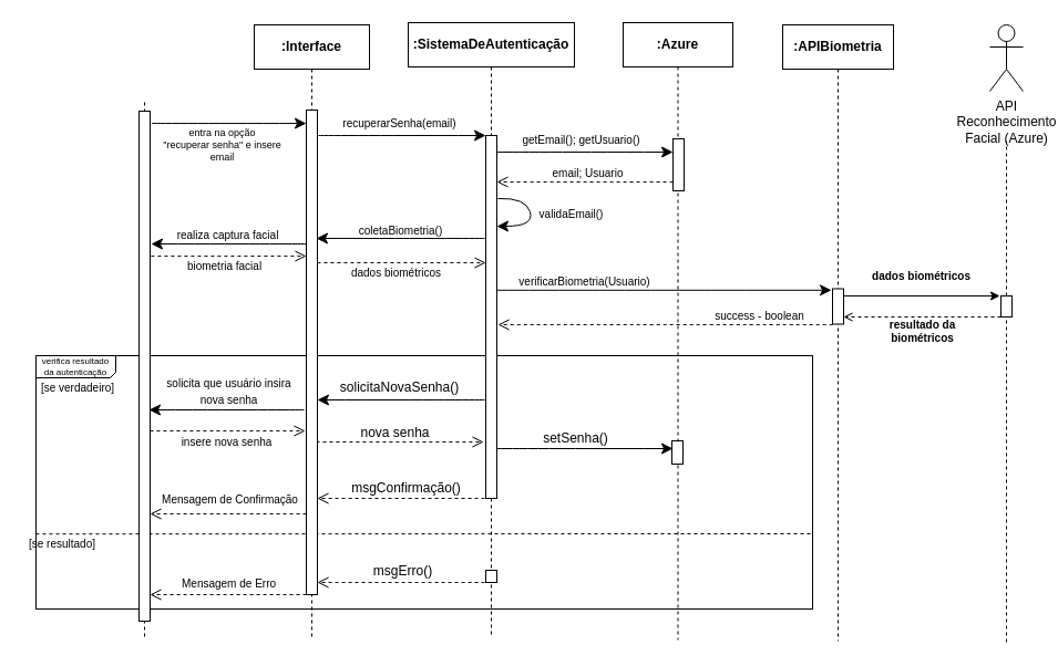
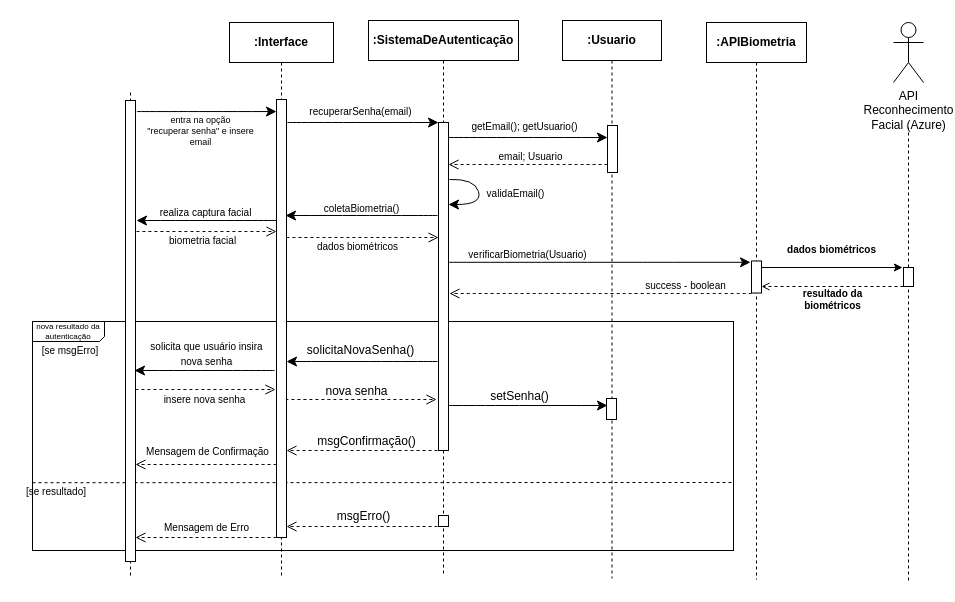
  <mxCell id="0" />
  <mxCell id="1" parent="0" />
  <mxCell id="2" value="" style="endArrow=none;dashed=1;html=1;rounded=0;" edge="1" parent="1"><mxGeometry width="50" height="50" relative="1" as="geometry"><mxPoint x="130" y="575" as="sourcePoint" /><mxPoint x="130" y="90" as="targetPoint" /></mxGeometry></mxCell>
- <mxCell id="3" value="&lt;b&gt;:Azure&lt;/b&gt;" style="shape=umlLifeline;perimeter=lifelinePerimeter;whiteSpace=wrap;html=1;container=0;dropTarget=0;collapsible=0;recursiveResize=0;outlineConnect=0;portConstraint=eastwest;newEdgeStyle={&quot;edgeStyle&quot;:&quot;elbowEdgeStyle&quot;,&quot;elbow&quot;:&quot;vertical&quot;,&quot;curved&quot;:0,&quot;rounded&quot;:0};" vertex="1" parent="1"><mxGeometry x="562" y="20" width="99" height="558" as="geometry" /></mxCell>
+ <mxCell id="3" value="&lt;b&gt;:Usuario&lt;/b&gt;" style="shape=umlLifeline;perimeter=lifelinePerimeter;whiteSpace=wrap;html=1;container=0;dropTarget=0;collapsible=0;recursiveResize=0;outlineConnect=0;portConstraint=eastwest;newEdgeStyle={&quot;edgeStyle&quot;:&quot;elbowEdgeStyle&quot;,&quot;elbow&quot;:&quot;vertical&quot;,&quot;curved&quot;:0,&quot;rounded&quot;:0};" vertex="1" parent="1"><mxGeometry x="562" y="20" width="99" height="558" as="geometry" /></mxCell>
  <mxCell id="4" value="" style="rounded=0;whiteSpace=wrap;html=1;fillColor=none;" vertex="1" parent="3"><mxGeometry x="-530" y="301" width="701" height="229" as="geometry" /></mxCell>
  <mxCell id="5" value="" style="html=1;points=[];perimeter=orthogonalPerimeter;outlineConnect=0;targetShapes=umlLifeline;portConstraint=eastwest;newEdgeStyle={&quot;edgeStyle&quot;:&quot;elbowEdgeStyle&quot;,&quot;elbow&quot;:&quot;vertical&quot;,&quot;curved&quot;:0,&quot;rounded&quot;:0};" vertex="1" parent="3"><mxGeometry x="45" y="105" width="10" height="47" as="geometry" /></mxCell>
  <mxCell id="6" value="" style="html=1;points=[];perimeter=orthogonalPerimeter;outlineConnect=0;targetShapes=umlLifeline;portConstraint=eastwest;newEdgeStyle={&quot;edgeStyle&quot;:&quot;elbowEdgeStyle&quot;,&quot;elbow&quot;:&quot;vertical&quot;,&quot;curved&quot;:0,&quot;rounded&quot;:0};" vertex="1" parent="3"><mxGeometry x="44" y="378" width="10" height="21" as="geometry" /></mxCell>
  <mxCell id="7" value="" style="endArrow=open;html=1;rounded=0;fontSize=12;startSize=8;endSize=8;curved=1;dashed=1;endFill=0;" edge="1" parent="3"><mxGeometry width="50" height="50" relative="1" as="geometry"><mxPoint x="-125" y="506" as="sourcePoint" /><mxPoint x="-276" y="506" as="targetPoint" /></mxGeometry></mxCell>
  <mxCell id="8" value="msgErro()" style="edgeLabel;html=1;align=center;verticalAlign=middle;resizable=0;points=[];fontSize=12;" vertex="1" connectable="0" parent="7"><mxGeometry x="0.13" y="-2" relative="1" as="geometry"><mxPoint x="10" y="-9" as="offset" /></mxGeometry></mxCell>
  <mxCell id="9" value="" style="endArrow=classic;html=1;rounded=0;fontFamily=Helvetica;fontSize=12;fontColor=default;autosize=1;resizable=0;startSize=8;endSize=8;curved=1;endFill=1;" edge="1" parent="3"><mxGeometry width="50" height="50" relative="1" as="geometry"><mxPoint x="-125" y="341" as="sourcePoint" /><mxPoint x="-276" y="341" as="targetPoint" /></mxGeometry></mxCell>
  <mxCell id="10" value="solicitaNovaSenha()" style="edgeLabel;html=1;align=center;verticalAlign=middle;resizable=0;points=[];fontSize=12;fontFamily=Helvetica;fontColor=default;autosize=1;fillColor=none;gradientColor=none;" vertex="1" connectable="0" parent="9"><mxGeometry x="0.075" y="2" width="130" height="30" relative="1" as="geometry"><mxPoint x="-61" y="-28" as="offset" /></mxGeometry></mxCell>
  <mxCell id="11" value="" style="endArrow=open;html=1;rounded=0;fontSize=12;startSize=8;endSize=8;curved=1;dashed=1;endFill=0;" edge="1" parent="3"><mxGeometry width="50" height="50" relative="1" as="geometry"><mxPoint x="-277" y="379" as="sourcePoint" /><mxPoint x="-126" y="379" as="targetPoint" /></mxGeometry></mxCell>
  <mxCell id="12" value="nova senha" style="edgeLabel;html=1;align=center;verticalAlign=middle;resizable=0;points=[];fontSize=12;" vertex="1" connectable="0" parent="11"><mxGeometry x="-0.079" relative="1" as="geometry"><mxPoint y="-9" as="offset" /></mxGeometry></mxCell>
  <mxCell id="13" value="" style="endArrow=classic;html=1;rounded=0;fontSize=12;startSize=8;endSize=8;curved=1;" edge="1" parent="3"><mxGeometry width="50" height="50" relative="1" as="geometry"><mxPoint x="-115" y="385" as="sourcePoint" /><mxPoint x="45" y="385" as="targetPoint" /></mxGeometry></mxCell>
  <mxCell id="14" value="setSenha()" style="edgeLabel;html=1;align=center;verticalAlign=middle;resizable=0;points=[];fontSize=12;" vertex="1" connectable="0" parent="13"><mxGeometry x="-0.209" y="2" relative="1" as="geometry"><mxPoint x="8" y="-8" as="offset" /></mxGeometry></mxCell>
  <mxCell id="15" value="" style="endArrow=open;html=1;rounded=0;fontSize=12;startSize=8;endSize=8;curved=1;dashed=1;endFill=0;" edge="1" parent="3"><mxGeometry width="50" height="50" relative="1" as="geometry"><mxPoint x="-125" y="430" as="sourcePoint" /><mxPoint x="-276" y="430" as="targetPoint" /></mxGeometry></mxCell>
  <mxCell id="16" value="msgConfirmação()" style="edgeLabel;html=1;align=center;verticalAlign=middle;resizable=0;points=[];fontSize=12;" vertex="1" connectable="0" parent="15"><mxGeometry x="0.13" y="-2" relative="1" as="geometry"><mxPoint x="13" y="-8" as="offset" /></mxGeometry></mxCell>
- <mxCell id="17" value="verifica resultado da autenticação" style="verticalLabelPosition=middle;verticalAlign=middle;html=1;shape=card;whiteSpace=wrap;size=5;arcSize=12;labelPosition=center;align=center;flipH=1;flipV=1;fontSize=8;" vertex="1" parent="3"><mxGeometry x="-530" y="301" width="72" height="20" as="geometry" /></mxCell>
+ <mxCell id="17" value="nova resultado da autenticação" style="verticalLabelPosition=middle;verticalAlign=middle;html=1;shape=card;whiteSpace=wrap;size=5;arcSize=12;labelPosition=center;align=center;flipH=1;flipV=1;fontSize=8;" vertex="1" parent="3"><mxGeometry x="-530" y="301" width="72" height="20" as="geometry" /></mxCell>
  <mxCell id="18" value="" style="endArrow=classic;html=1;rounded=0;fontSize=12;startSize=8;endSize=8;curved=1;" edge="1" parent="3"><mxGeometry width="50" height="50" relative="1" as="geometry"><mxPoint x="-288" y="350" as="sourcePoint" /><mxPoint x="-428" y="350" as="targetPoint" /></mxGeometry></mxCell>
  <mxCell id="19" value="&lt;font style=&quot;font-size: 10px;&quot;&gt;solicita que usuário insira&lt;/font&gt;&lt;div&gt;&lt;font style=&quot;font-size: 10px;&quot;&gt;nova senha&lt;/font&gt;&lt;/div&gt;" style="edgeLabel;html=1;align=center;verticalAlign=middle;resizable=0;points=[];fontSize=12;" vertex="1" connectable="0" parent="18"><mxGeometry x="-0.026" y="1" relative="1" as="geometry"><mxPoint x="-1" y="-19" as="offset" /></mxGeometry></mxCell>
  <mxCell id="20" value="" style="endArrow=none;dashed=1;html=1;rounded=0;entryX=0.999;entryY=0.703;entryDx=0;entryDy=0;entryPerimeter=0;exitX=0;exitY=0.704;exitDx=0;exitDy=0;exitPerimeter=0;" edge="1" parent="3" source="4" target="4"><mxGeometry width="50" height="50" relative="1" as="geometry"><mxPoint x="-365" y="413" as="sourcePoint" /><mxPoint x="173.0" y="413.0" as="targetPoint" /></mxGeometry></mxCell>
  <mxCell id="21" value="&lt;b&gt;:SistemaDeAutenticação&lt;/b&gt;" style="shape=umlLifeline;perimeter=lifelinePerimeter;whiteSpace=wrap;html=1;container=0;dropTarget=0;collapsible=0;recursiveResize=0;outlineConnect=0;portConstraint=eastwest;newEdgeStyle={&quot;edgeStyle&quot;:&quot;elbowEdgeStyle&quot;,&quot;elbow&quot;:&quot;vertical&quot;,&quot;curved&quot;:0,&quot;rounded&quot;:0};" vertex="1" parent="1"><mxGeometry x="368" y="20" width="150" height="555" as="geometry" /></mxCell>
  <mxCell id="22" value="" style="html=1;points=[];perimeter=orthogonalPerimeter;outlineConnect=0;targetShapes=umlLifeline;portConstraint=eastwest;newEdgeStyle={&quot;edgeStyle&quot;:&quot;elbowEdgeStyle&quot;,&quot;elbow&quot;:&quot;vertical&quot;,&quot;curved&quot;:0,&quot;rounded&quot;:0};" vertex="1" parent="21"><mxGeometry x="70" y="102" width="10" height="328" as="geometry" /></mxCell>
  <mxCell id="23" value="" style="html=1;points=[];perimeter=orthogonalPerimeter;outlineConnect=0;targetShapes=umlLifeline;portConstraint=eastwest;newEdgeStyle={&quot;edgeStyle&quot;:&quot;elbowEdgeStyle&quot;,&quot;elbow&quot;:&quot;vertical&quot;,&quot;curved&quot;:0,&quot;rounded&quot;:0};" vertex="1" parent="21"><mxGeometry x="70" y="495" width="10" height="11" as="geometry" /></mxCell>
  <mxCell id="24" value="" style="rounded=0;whiteSpace=wrap;html=1;" vertex="1" parent="1"><mxGeometry x="125" y="100" width="10" height="461" as="geometry" /></mxCell>
  <mxCell id="25" value="" style="endArrow=classic;html=1;rounded=0;fontFamily=Helvetica;fontSize=12;fontColor=default;autosize=1;resizable=0;startSize=8;endSize=8;curved=1;" edge="1" parent="1" target="22"><mxGeometry width="50" height="50" relative="1" as="geometry"><mxPoint x="287" y="122" as="sourcePoint" /><mxPoint x="337" y="72" as="targetPoint" /></mxGeometry></mxCell>
  <mxCell id="26" value="recuperarSenha(email)" style="edgeLabel;html=1;align=center;verticalAlign=middle;resizable=0;points=[];fontSize=10;fontFamily=Helvetica;fontColor=default;autosize=1;fillColor=none;gradientColor=none;" vertex="1" connectable="0" parent="25"><mxGeometry x="0.045" width="120" height="24" relative="1" as="geometry"><mxPoint x="-66" y="-23" as="offset" /></mxGeometry></mxCell>
  <mxCell id="27" value="" style="endArrow=classic;html=1;rounded=0;fontFamily=Helvetica;fontSize=12;fontColor=default;autosize=1;resizable=0;startSize=8;endSize=8;curved=1;" edge="1" parent="1" target="5"><mxGeometry width="50" height="50" relative="1" as="geometry"><mxPoint x="448" y="137" as="sourcePoint" /><mxPoint x="466" y="75" as="targetPoint" /></mxGeometry></mxCell>
  <mxCell id="28" value="getEmail(); getUsuario()" style="edgeLabel;html=1;align=center;verticalAlign=middle;resizable=0;points=[];fontSize=10;fontFamily=Helvetica;fontColor=default;autosize=1;fillColor=none;gradientColor=none;" vertex="1" connectable="0" parent="27"><mxGeometry x="-0.032" y="1" width="124" height="24" relative="1" as="geometry"><mxPoint x="-63" y="-22" as="offset" /></mxGeometry></mxCell>
  <mxCell id="29" value="" style="endArrow=open;html=1;rounded=0;fontFamily=Helvetica;fontSize=12;fontColor=default;autosize=1;resizable=0;startSize=8;endSize=8;curved=1;dashed=1;endFill=0;" edge="1" parent="1"><mxGeometry width="50" height="50" relative="1" as="geometry"><mxPoint x="607" y="164" as="sourcePoint" /><mxPoint x="448" y="164" as="targetPoint" /></mxGeometry></mxCell>
  <mxCell id="30" value="email; Usuario" style="edgeLabel;html=1;align=center;verticalAlign=middle;resizable=0;points=[];fontSize=10;fontFamily=Helvetica;fontColor=default;autosize=1;fillColor=none;gradientColor=none;" vertex="1" connectable="0" parent="1"><mxGeometry x="489.003" y="144" width="82" height="24" as="geometry" /></mxCell>
  <mxCell id="31" value="" style="endArrow=classic;html=1;rounded=0;fontFamily=Helvetica;fontSize=12;fontColor=default;autosize=1;resizable=0;startSize=8;endSize=8;curved=1;" edge="1" parent="1"><mxGeometry width="50" height="50" relative="1" as="geometry"><mxPoint x="449" y="179" as="sourcePoint" /><mxPoint x="448" y="204" as="targetPoint" /><Array as="points"><mxPoint x="474" y="178" /><mxPoint x="482" y="204" /></Array></mxGeometry></mxCell>
  <mxCell id="32" value="validaEmail()" style="edgeLabel;html=1;align=center;verticalAlign=middle;resizable=0;points=[];fontSize=10;fontFamily=Helvetica;fontColor=default;autosize=1;fillColor=none;gradientColor=none;" vertex="1" connectable="0" parent="31"><mxGeometry x="-0.099" width="76" height="24" relative="1" as="geometry"><mxPoint x="-1" y="-10" as="offset" /></mxGeometry></mxCell>
  <mxCell id="33" value="&lt;b&gt;:APIBiometria&lt;/b&gt;" style="shape=umlLifeline;perimeter=lifelinePerimeter;whiteSpace=wrap;html=1;container=0;dropTarget=0;collapsible=0;recursiveResize=0;outlineConnect=0;portConstraint=eastwest;newEdgeStyle={&quot;edgeStyle&quot;:&quot;elbowEdgeStyle&quot;,&quot;elbow&quot;:&quot;vertical&quot;,&quot;curved&quot;:0,&quot;rounded&quot;:0};" vertex="1" parent="1"><mxGeometry x="706" y="22" width="100" height="557" as="geometry" /></mxCell>
  <mxCell id="34" value="" style="html=1;points=[];perimeter=orthogonalPerimeter;outlineConnect=0;targetShapes=umlLifeline;portConstraint=eastwest;newEdgeStyle={&quot;edgeStyle&quot;:&quot;elbowEdgeStyle&quot;,&quot;elbow&quot;:&quot;vertical&quot;,&quot;curved&quot;:0,&quot;rounded&quot;:0};" vertex="1" parent="33"><mxGeometry x="45" y="238.5" width="10" height="32" as="geometry" /></mxCell>
  <mxCell id="35" value="" style="endArrow=classic;html=1;rounded=0;fontFamily=Helvetica;fontSize=12;fontColor=default;autosize=1;resizable=0;startSize=8;endSize=8;curved=1;" edge="1" parent="1"><mxGeometry width="50" height="50" relative="1" as="geometry"><mxPoint x="448" y="261.8" as="sourcePoint" /><mxPoint x="750" y="261.8" as="targetPoint" /></mxGeometry></mxCell>
  <mxCell id="36" value="verificarBiometria(Usuario)" style="edgeLabel;html=1;align=center;verticalAlign=middle;resizable=0;points=[];fontSize=10;fontFamily=Helvetica;fontColor=default;autosize=1;fillColor=none;gradientColor=none;" vertex="1" connectable="0" parent="35"><mxGeometry x="-0.582" y="-1" width="136" height="24" relative="1" as="geometry"><mxPoint x="-52" y="-21" as="offset" /></mxGeometry></mxCell>
  <mxCell id="37" value="" style="endArrow=open;html=1;rounded=0;fontFamily=Helvetica;fontSize=12;fontColor=default;autosize=1;resizable=0;startSize=8;endSize=8;curved=1;dashed=1;endFill=0;" edge="1" parent="1"><mxGeometry width="50" height="50" relative="1" as="geometry"><mxPoint x="751" y="293" as="sourcePoint" /><mxPoint x="449" y="293" as="targetPoint" /></mxGeometry></mxCell>
  <mxCell id="38" value="success - boolean" style="edgeLabel;html=1;align=center;verticalAlign=middle;resizable=0;points=[];fontSize=10;fontFamily=Helvetica;fontColor=default;autosize=1;fillColor=none;gradientColor=none;" vertex="1" connectable="0" parent="1"><mxGeometry x="635.003" y="273" width="99" height="24" as="geometry" /></mxCell>
  <mxCell id="39" value="" style="endArrow=none;dashed=1;html=1;rounded=0;" edge="1" parent="1" source="46"><mxGeometry width="50" height="50" relative="1" as="geometry"><mxPoint x="908" y="363" as="sourcePoint" /><mxPoint x="908" y="127" as="targetPoint" /></mxGeometry></mxCell>
  <mxCell id="40" value="API&lt;div&gt;Reconhecimento&lt;/div&gt;&lt;div&gt;Facial (Azure)&lt;/div&gt;" style="shape=umlActor;verticalLabelPosition=bottom;verticalAlign=top;html=1;outlineConnect=0;" vertex="1" parent="1"><mxGeometry x="893" y="22" width="30" height="60" as="geometry" /></mxCell>
  <mxCell id="41" value="" style="endArrow=classic;html=1;rounded=0;" edge="1" parent="1"><mxGeometry width="50" height="50" relative="1" as="geometry"><mxPoint x="761" y="267" as="sourcePoint" /><mxPoint x="902" y="267" as="targetPoint" /></mxGeometry></mxCell>
  <mxCell id="42" value="" style="endArrow=open;html=1;rounded=0;exitX=0;exitY=1;exitDx=0;exitDy=0;dashed=1;endFill=0;" edge="1" parent="1" target="34"><mxGeometry width="50" height="50" relative="1" as="geometry"><mxPoint x="903" y="286" as="sourcePoint" /><mxPoint x="768" y="267" as="targetPoint" /></mxGeometry></mxCell>
  <mxCell id="43" value="dados biométricos" style="text;html=1;align=center;verticalAlign=middle;resizable=0;points=[];autosize=1;strokeColor=none;fillColor=none;fontSize=10;fontStyle=1" vertex="1" parent="1"><mxGeometry x="781" y="234" width="100" height="30" as="geometry" /></mxCell>
  <mxCell id="44" value="resultado da&lt;div style=&quot;font-size: 10px;&quot;&gt;biométricos&lt;/div&gt;" style="text;html=1;align=center;verticalAlign=middle;resizable=0;points=[];autosize=1;strokeColor=none;fillColor=none;fontSize=10;fontStyle=1" vertex="1" parent="1"><mxGeometry x="792" y="279" width="80" height="40" as="geometry" /></mxCell>
  <mxCell id="45" value="" style="endArrow=none;dashed=1;html=1;rounded=0;" edge="1" parent="1" target="46"><mxGeometry width="50" height="50" relative="1" as="geometry"><mxPoint x="908" y="580" as="sourcePoint" /><mxPoint x="908" y="126" as="targetPoint" /></mxGeometry></mxCell>
  <mxCell id="46" value="" style="rounded=0;whiteSpace=wrap;html=1;" vertex="1" parent="1"><mxGeometry x="903" y="267" width="10" height="19" as="geometry" /></mxCell>
- <mxCell id="47" value="[se verdadeiro]" style="text;html=1;align=center;verticalAlign=middle;whiteSpace=wrap;rounded=0;fontSize=10;" vertex="1" parent="1"><mxGeometry x="34" y="335" width="72" height="30" as="geometry" /></mxCell>
+ <mxCell id="47" value="[se msgErro]" style="text;html=1;align=center;verticalAlign=middle;whiteSpace=wrap;rounded=0;fontSize=10;" vertex="1" parent="1"><mxGeometry x="34" y="335" width="72" height="30" as="geometry" /></mxCell>
  <mxCell id="48" value="&lt;b&gt;:Interface&lt;/b&gt;" style="shape=umlLifeline;perimeter=lifelinePerimeter;whiteSpace=wrap;html=1;container=0;dropTarget=0;collapsible=0;recursiveResize=0;outlineConnect=0;portConstraint=eastwest;newEdgeStyle={&quot;edgeStyle&quot;:&quot;elbowEdgeStyle&quot;,&quot;elbow&quot;:&quot;vertical&quot;,&quot;curved&quot;:0,&quot;rounded&quot;:0};" vertex="1" parent="1"><mxGeometry x="229" y="22" width="104" height="556" as="geometry" /></mxCell>
  <mxCell id="49" value="" style="html=1;points=[];perimeter=orthogonalPerimeter;outlineConnect=0;targetShapes=umlLifeline;portConstraint=eastwest;newEdgeStyle={&quot;edgeStyle&quot;:&quot;elbowEdgeStyle&quot;,&quot;elbow&quot;:&quot;vertical&quot;,&quot;curved&quot;:0,&quot;rounded&quot;:0};" vertex="1" parent="48"><mxGeometry x="47" y="77" width="10" height="438" as="geometry" /></mxCell>
  <mxCell id="50" value="" style="endArrow=classic;html=1;rounded=0;fontSize=12;startSize=8;endSize=8;curved=1;exitX=1.14;exitY=0.024;exitDx=0;exitDy=0;exitPerimeter=0;" edge="1" parent="1" source="24" target="49"><mxGeometry width="50" height="50" relative="1" as="geometry"><mxPoint x="276" y="179" as="sourcePoint" /><mxPoint x="326" y="129" as="targetPoint" /></mxGeometry></mxCell>
  <mxCell id="51" value="&lt;span style=&quot;font-size: 9px;&quot;&gt;entra na opção&lt;/span&gt;&lt;div style=&quot;font-size: 9px;&quot;&gt;&lt;span style=&quot;font-size: 9px;&quot;&gt;&quot;recuperar senha&quot; e insere&lt;/span&gt;&lt;/div&gt;&lt;div style=&quot;font-size: 9px;&quot;&gt;&lt;span style=&quot;font-size: 9px;&quot;&gt;email&lt;/span&gt;&lt;/div&gt;" style="edgeLabel;html=1;align=center;verticalAlign=middle;resizable=0;points=[];fontSize=9;" vertex="1" connectable="0" parent="50"><mxGeometry x="-0.163" y="1" relative="1" as="geometry"><mxPoint x="5" y="20" as="offset" /></mxGeometry></mxCell>
  <mxCell id="52" value="" style="endArrow=classic;html=1;rounded=0;fontSize=12;startSize=8;endSize=8;curved=1;" edge="1" parent="1"><mxGeometry width="50" height="50" relative="1" as="geometry"><mxPoint x="437" y="215" as="sourcePoint" /><mxPoint x="285" y="215" as="targetPoint" /></mxGeometry></mxCell>
  <mxCell id="53" value="coletaBiometria()" style="edgeLabel;html=1;align=center;verticalAlign=middle;resizable=0;points=[];fontSize=10;" vertex="1" connectable="0" parent="52"><mxGeometry x="0.127" y="-2" relative="1" as="geometry"><mxPoint x="9" y="-6" as="offset" /></mxGeometry></mxCell>
  <mxCell id="54" value="" style="endArrow=classic;html=1;rounded=0;fontSize=12;startSize=8;endSize=8;curved=1;" edge="1" parent="1"><mxGeometry width="50" height="50" relative="1" as="geometry"><mxPoint x="276" y="220" as="sourcePoint" /><mxPoint x="136" y="220" as="targetPoint" /></mxGeometry></mxCell>
  <mxCell id="55" value="&lt;span style=&quot;font-size: 10px;&quot;&gt;realiza captura facial&lt;/span&gt;" style="edgeLabel;html=1;align=center;verticalAlign=middle;resizable=0;points=[];fontSize=12;" vertex="1" connectable="0" parent="54"><mxGeometry x="0.034" y="1" relative="1" as="geometry"><mxPoint y="-10" as="offset" /></mxGeometry></mxCell>
  <mxCell id="56" value="" style="endArrow=open;html=1;rounded=0;fontSize=12;startSize=8;endSize=8;curved=1;endFill=0;dashed=1;" edge="1" parent="1" target="49"><mxGeometry width="50" height="50" relative="1" as="geometry"><mxPoint x="136" y="231" as="sourcePoint" /><mxPoint x="238" y="211" as="targetPoint" /></mxGeometry></mxCell>
  <mxCell id="57" value="&lt;font style=&quot;font-size: 10px;&quot;&gt;biometria facial&lt;/font&gt;" style="edgeLabel;html=1;align=center;verticalAlign=middle;resizable=0;points=[];fontSize=12;" vertex="1" connectable="0" parent="56"><mxGeometry x="-0.131" y="-1" relative="1" as="geometry"><mxPoint x="4" y="7" as="offset" /></mxGeometry></mxCell>
  <mxCell id="58" value="" style="endArrow=open;html=1;rounded=0;fontSize=12;startSize=8;endSize=8;curved=1;endFill=0;dashed=1;" edge="1" parent="1" target="22"><mxGeometry width="50" height="50" relative="1" as="geometry"><mxPoint x="286" y="237" as="sourcePoint" /><mxPoint x="426" y="237" as="targetPoint" /></mxGeometry></mxCell>
  <mxCell id="59" value="&lt;font style=&quot;font-size: 10px;&quot;&gt;dados biométricos&lt;/font&gt;" style="edgeLabel;html=1;align=center;verticalAlign=middle;resizable=0;points=[];fontSize=12;" vertex="1" connectable="0" parent="58"><mxGeometry x="-0.131" y="-1" relative="1" as="geometry"><mxPoint x="4" y="7" as="offset" /></mxGeometry></mxCell>
  <mxCell id="60" value="" style="endArrow=open;html=1;rounded=0;fontSize=12;startSize=8;endSize=8;curved=1;dashed=1;endFill=0;" edge="1" parent="1"><mxGeometry width="50" height="50" relative="1" as="geometry"><mxPoint x="135" y="389" as="sourcePoint" /><mxPoint x="275" y="389" as="targetPoint" /></mxGeometry></mxCell>
  <mxCell id="61" value="insere nova senha" style="edgeLabel;html=1;align=center;verticalAlign=middle;resizable=0;points=[];fontSize=10;" vertex="1" connectable="0" parent="60"><mxGeometry x="-0.079" relative="1" as="geometry"><mxPoint x="4" y="9" as="offset" /></mxGeometry></mxCell>
  <mxCell id="62" value="" style="endArrow=open;html=1;rounded=0;fontSize=12;startSize=8;endSize=8;curved=1;dashed=1;endFill=0;" edge="1" parent="1"><mxGeometry width="50" height="50" relative="1" as="geometry"><mxPoint x="276" y="464" as="sourcePoint" /><mxPoint x="135" y="464" as="targetPoint" /></mxGeometry></mxCell>
  <mxCell id="63" value="&lt;font style=&quot;font-size: 10px;&quot;&gt;Mensagem de Confirmação&lt;/font&gt;" style="edgeLabel;html=1;align=center;verticalAlign=middle;resizable=0;points=[];fontSize=12;" vertex="1" connectable="0" parent="62"><mxGeometry x="0.13" y="-2" relative="1" as="geometry"><mxPoint x="10" y="-12" as="offset" /></mxGeometry></mxCell>
  <mxCell id="64" value="" style="endArrow=open;html=1;rounded=0;fontSize=12;startSize=8;endSize=8;curved=1;dashed=1;endFill=0;" edge="1" parent="1"><mxGeometry width="50" height="50" relative="1" as="geometry"><mxPoint x="276" y="537" as="sourcePoint" /><mxPoint x="135" y="537" as="targetPoint" /></mxGeometry></mxCell>
  <mxCell id="65" value="&lt;font style=&quot;font-size: 10px;&quot;&gt;Mensagem de Erro&lt;/font&gt;" style="edgeLabel;html=1;align=center;verticalAlign=middle;resizable=0;points=[];fontSize=12;" vertex="1" connectable="0" parent="64"><mxGeometry x="0.13" y="-2" relative="1" as="geometry"><mxPoint x="9" y="-9" as="offset" /></mxGeometry></mxCell>
  <mxCell id="66" value="[se resultado]" style="text;html=1;align=center;verticalAlign=middle;whiteSpace=wrap;rounded=0;fontSize=10;" vertex="1" parent="1"><mxGeometry x="20" y="476" width="72" height="30" as="geometry" /></mxCell>
